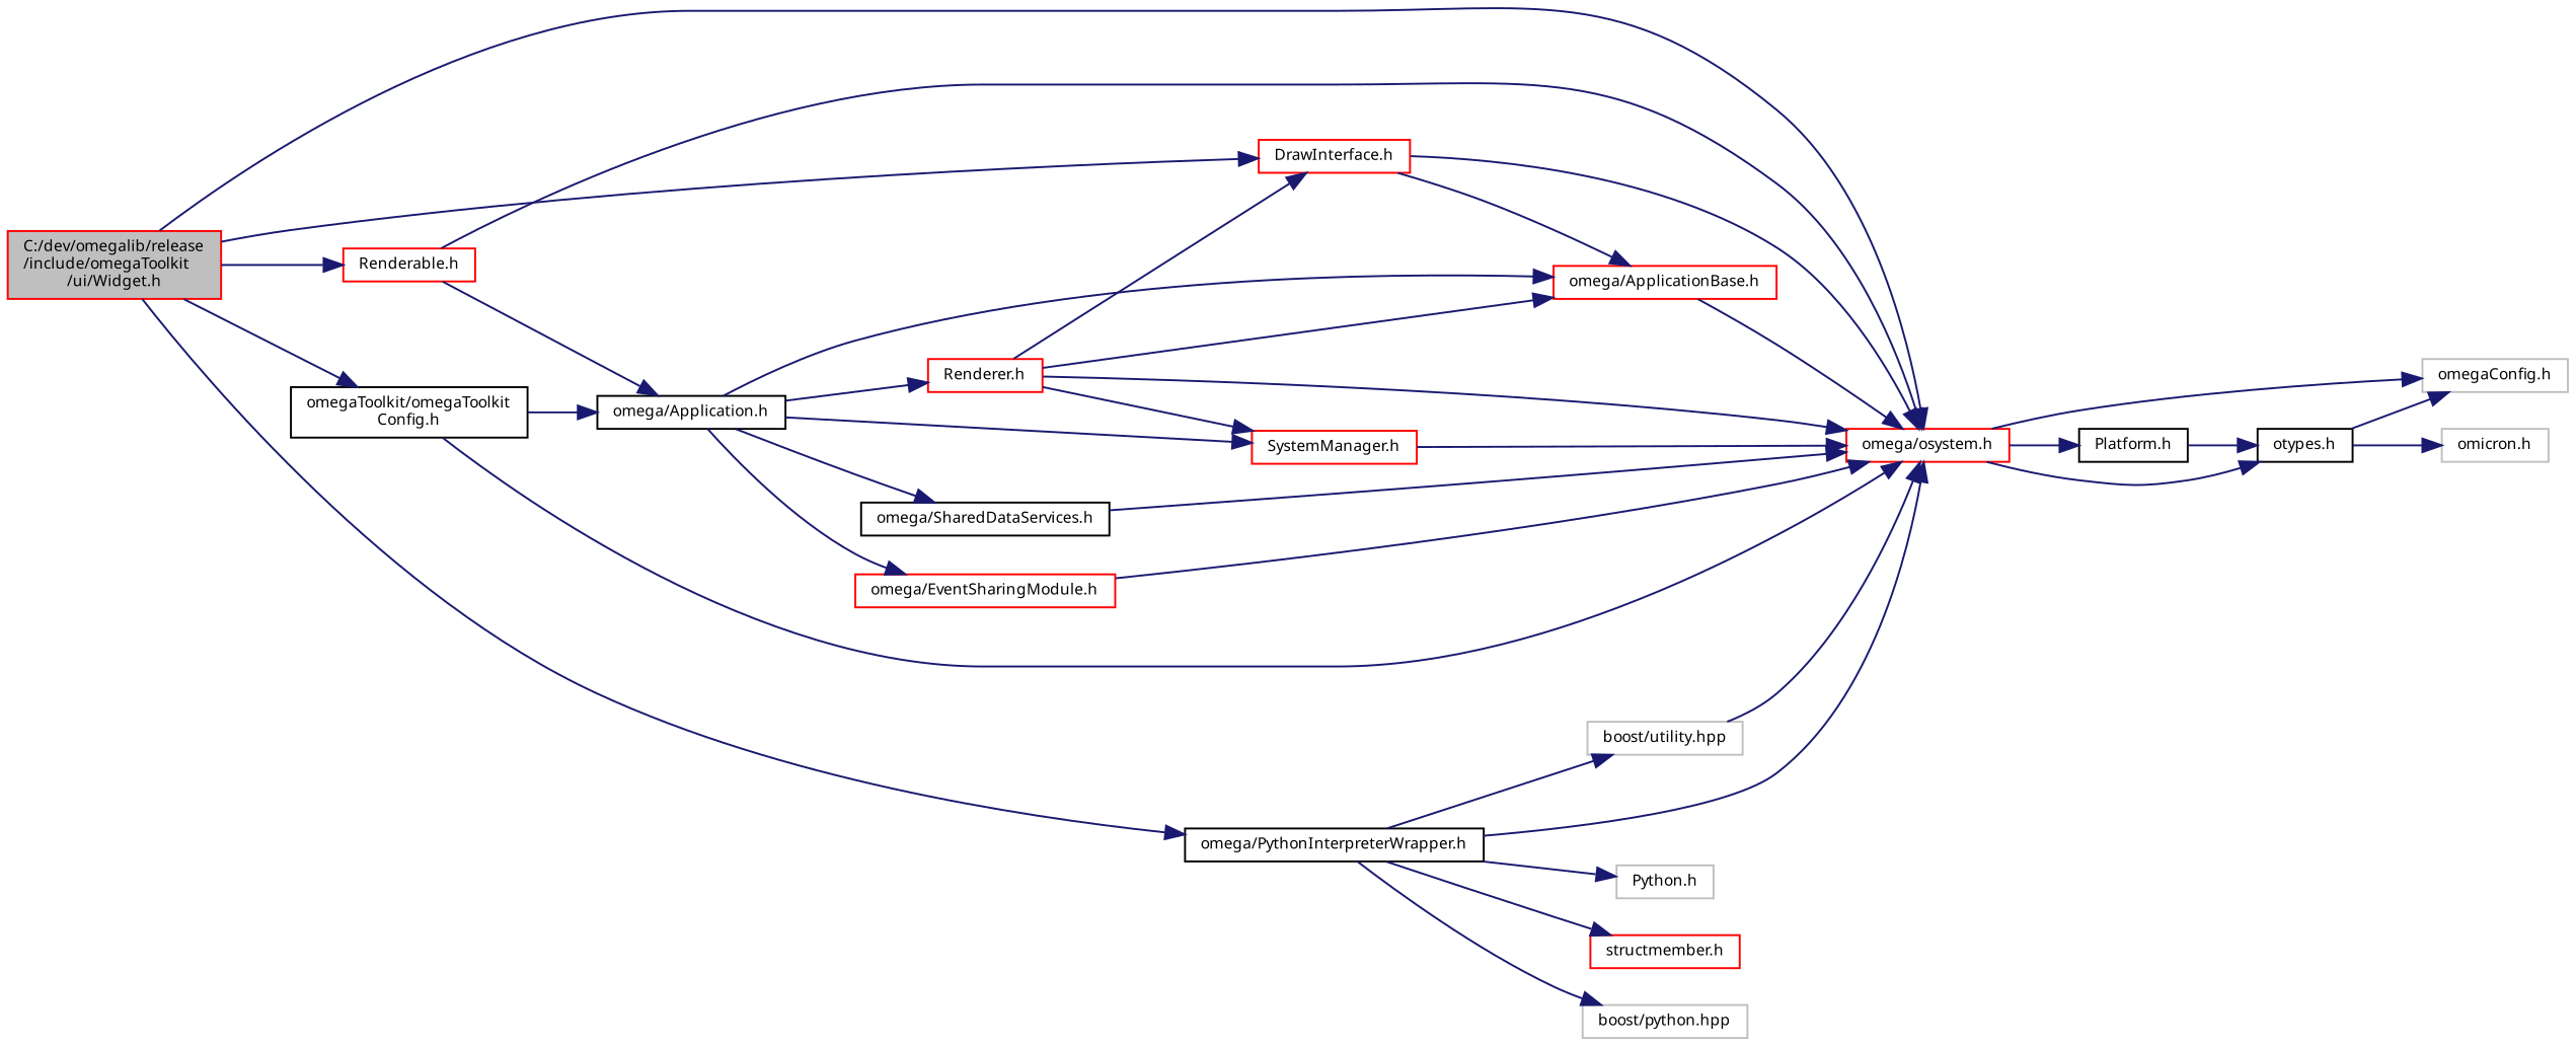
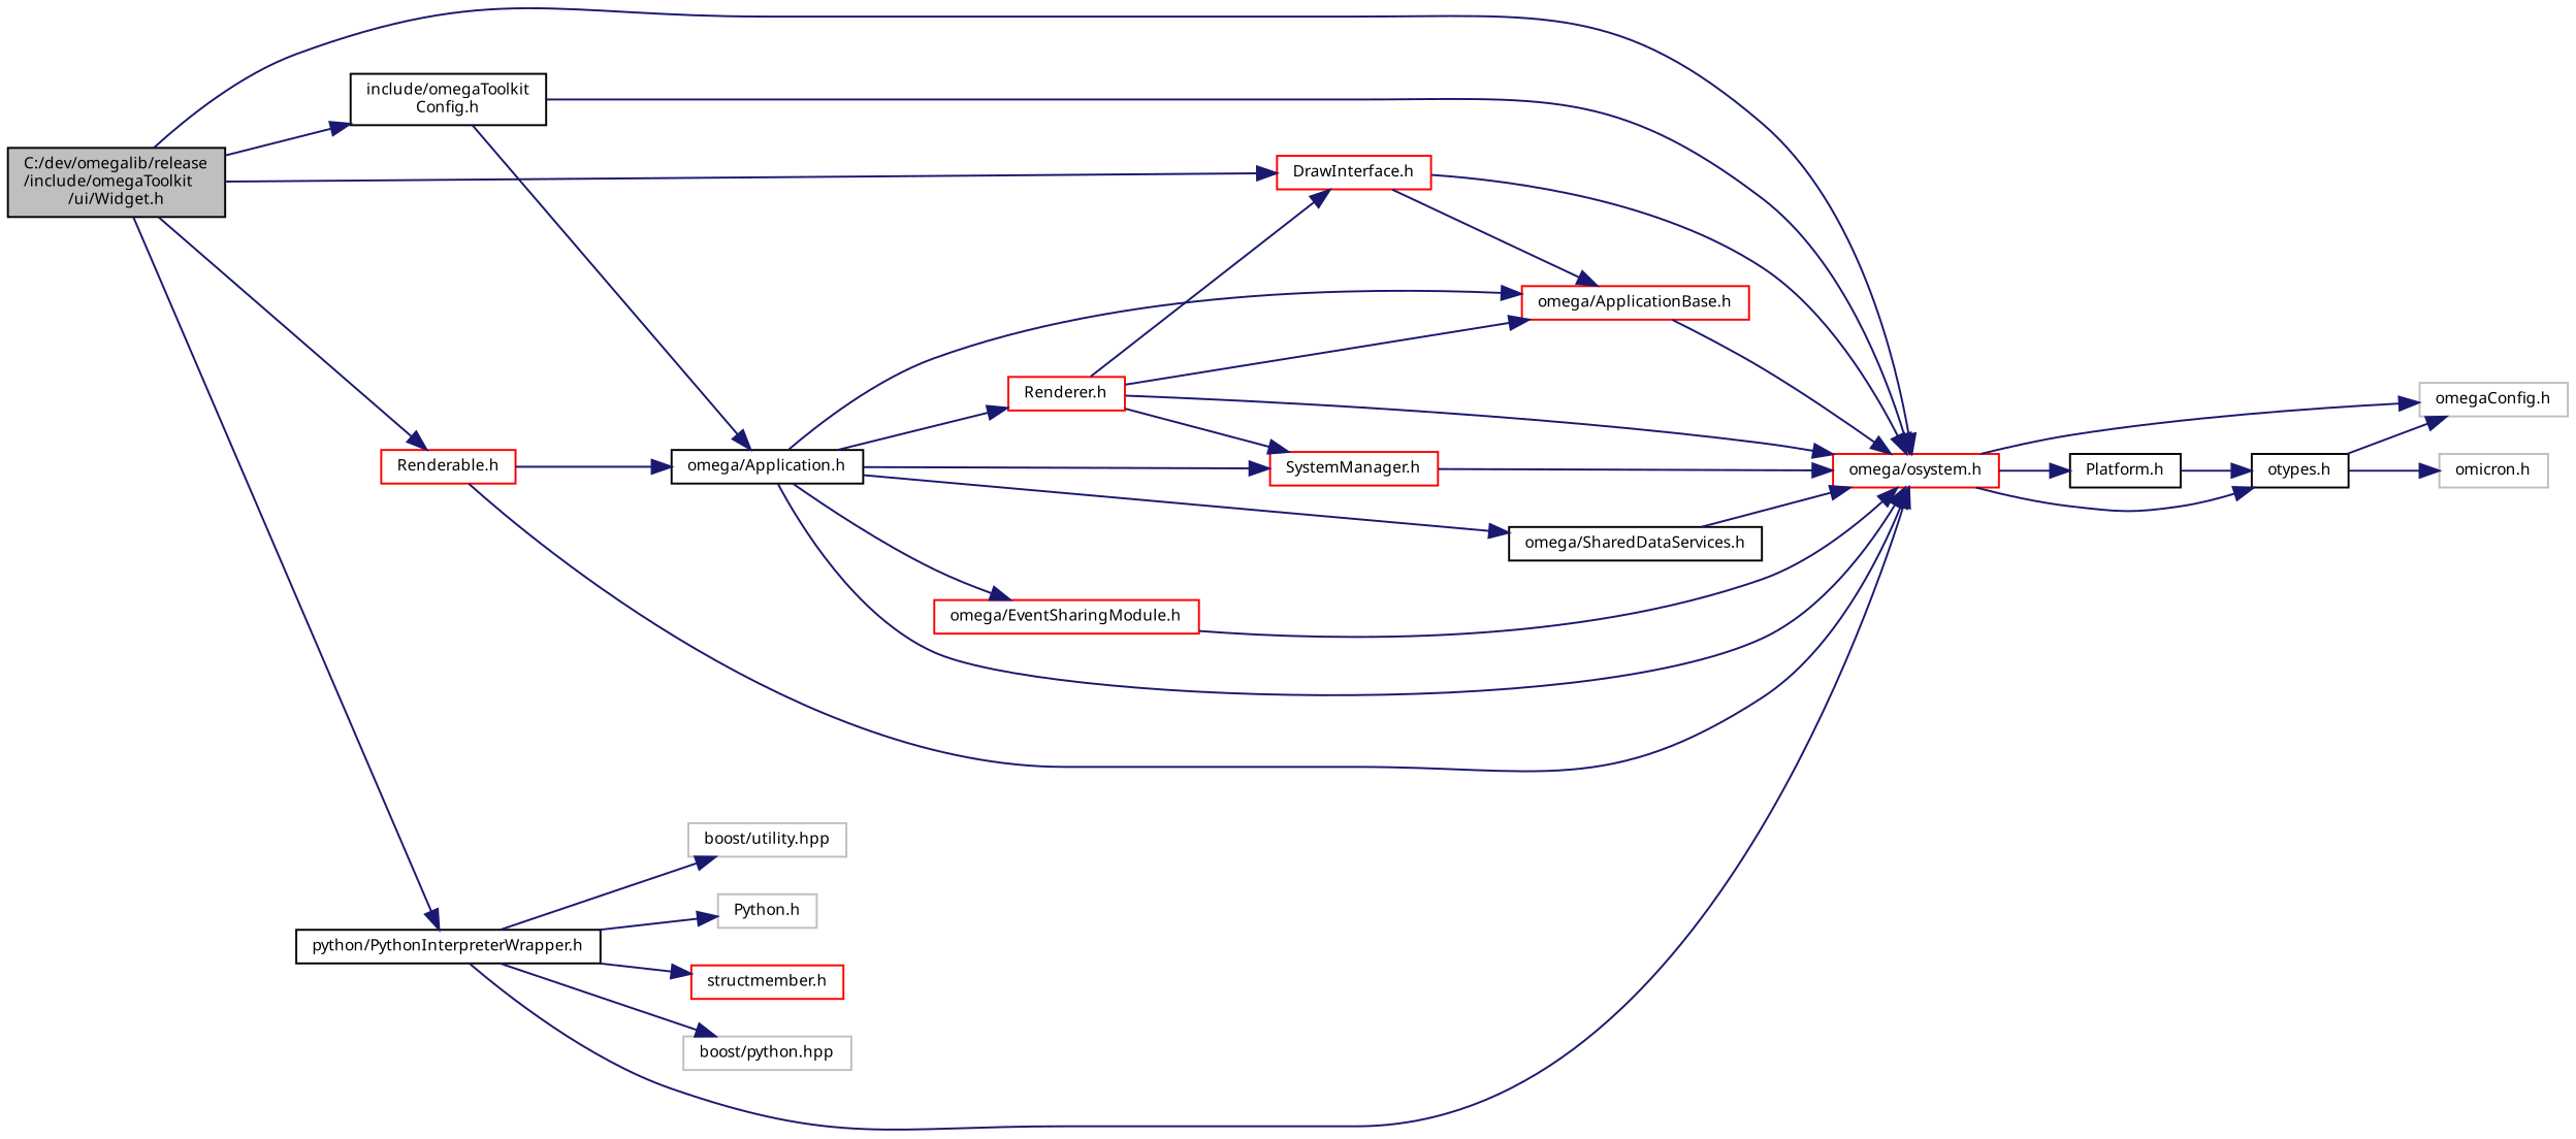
  digraph {
    rankdir=LR
    node [color=red fontname="FreeSans.ttf" fontsize=8 shape=record]
    edge [color=midnightblue fontname="FreeSans.ttf" fontsize=8 labelfontname="FreeSans.ttf" labelfontsize=8 style=solid]
-   n1 [fillcolor=grey75 fontcolor=black height=0.2 label="C:/dev/omegalib/release\l/include/omegaToolkit\l/ui/Widget.h" style=filled width=0.4]
+   n1 [color=black fillcolor=grey75 fontcolor=black height=0.2 label="C:/dev/omegalib/release\l/include/omegaToolkit\l/ui/Widget.h" style=filled width=0.4]
    n2 [height=0.2 label="omega/osystem.h" width=0.4]
-   n3 [color=black height=0.2 label="omegaToolkit/omegaToolkit\lConfig.h" width=0.4]
+   n3 [color=black height=0.2 label="include/omegaToolkit\lConfig.h" width=0.4]
    n4 [height=0.2 label="DrawInterface.h" width=0.4]
    n5 [height=0.2 label="Renderable.h" width=0.4]
-   n6 [color=black height=0.2 label="omega/PythonInterpreterWrapper.h" width=0.4]
+   n6 [color=black height=0.2 label="python/PythonInterpreterWrapper.h" width=0.4]
    n7 [color=grey75 height=0.2 label="omegaConfig.h" width=0.4]
    n8 [color=black height=0.2 label="otypes.h" width=0.4]
    n9 [color=black height=0.2 label="Platform.h" width=0.4]
    n10 [color=black height=0.2 label="omega/Application.h" width=0.4]
    n11 [height=0.2 label="omega/ApplicationBase.h" width=0.4]
    n12 [color=grey75 height=0.2 label="Python.h" width=0.4]
    n13 [height=0.2 label="structmember.h" width=0.4]
    n14 [color=grey75 height=0.2 label="boost/python.hpp" width=0.4]
    n15 [color=grey75 height=0.2 label="boost/utility.hpp" width=0.4]
    n16 [color=grey75 height=0.2 label="omicron.h" width=0.4]
    n17 [height=0.2 label="Renderer.h" width=0.4]
    n18 [height=0.2 label="SystemManager.h" width=0.4]
    n19 [color=black height=0.2 label="omega/SharedDataServices.h" width=0.4]
    n20 [height=0.2 label="omega/EventSharingModule.h" width=0.4]
    n1 -> n2
    n1 -> n3
    n1 -> n4
    n1 -> n5
    n1 -> n6
    n2 -> n7
    n2 -> n8
    n2 -> n9
    n3 -> n2
    n3 -> n10
    n4 -> n2
    n4 -> n11
    n5 -> n2
    n5 -> n10
    n6 -> n2
    n6 -> n12
    n6 -> n13
    n6 -> n14
    n6 -> n15
    n8 -> n7
    n8 -> n16
    n9 -> n8
-   n15 -> n2
+   n10 -> n2
    n10 -> n11
    n10 -> n17
    n10 -> n18
    n10 -> n19
    n10 -> n20
    n11 -> n2
    n17 -> n2
    n17 -> n4
    n17 -> n11
    n17 -> n18
    n18 -> n2
    n19 -> n2
    n20 -> n2
  }
